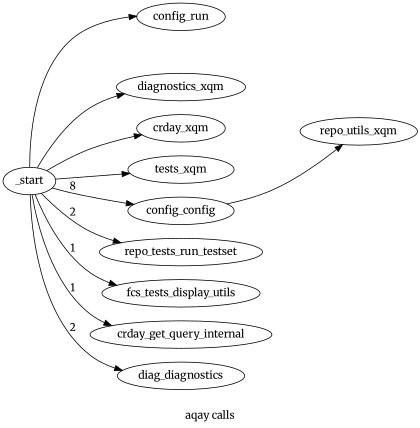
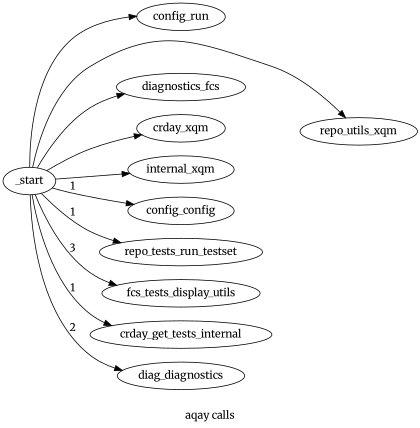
  digraph {
    fontname=Merriweather
    label="aqay calls"
    rankdir=LR
    node [fontname=Merriweather]
    edge [fontname=Merriweather]
    n1 [label=config_run]
    _start
    repo_utils_xqm
-   diagnostics_xqm
+   diagnostics_xqm [label=diagnostics_fcs]
    crday_xqm
-   tests_xqm
+   tests_xqm [label=internal_xqm]
    config_config
    n8 [label=repo_tests_run_testset]
    n9 [label=fcs_tests_display_utils]
-   crday_get_query_internal
+   crday_get_query_internal [label=crday_get_tests_internal]
    diag_diagnostics
    _start -> n1
-   config_config -> repo_utils_xqm
+   _start -> repo_utils_xqm
    _start -> diagnostics_xqm
    _start -> crday_xqm
    _start -> tests_xqm
-   _start -> config_config [label=8]
-   _start -> n8 [label=2]
-   _start -> n9 [label=1]
+   _start -> config_config [label=1]
+   _start -> n8 [label=1]
+   _start -> n9 [label=3]
    _start -> crday_get_query_internal [label=1]
    _start -> diag_diagnostics [label=2]
  }
